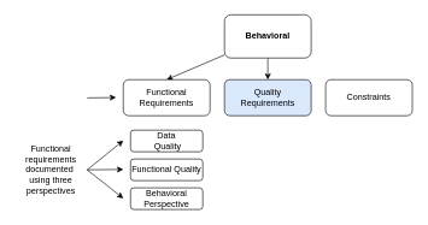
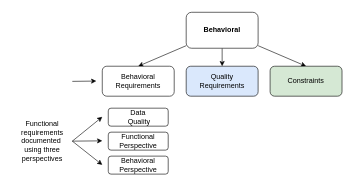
  <mxCell id="0" />
  <mxCell id="1" parent="0" />
  <mxCell id="2" style="rounded=0;orthogonalLoop=1;jettySize=auto;html=1;entryX=0.5;entryY=0;entryDx=0;entryDy=0;" edge="1" parent="1" source="5" target="6"><mxGeometry relative="1" as="geometry" /></mxCell>
  <mxCell id="3" style="edgeStyle=none;rounded=0;orthogonalLoop=1;jettySize=auto;html=1;" edge="1" parent="1" source="5" target="7"><mxGeometry relative="1" as="geometry" /></mxCell>
+ <mxCell id="4" style="edgeStyle=none;rounded=0;orthogonalLoop=1;jettySize=auto;html=1;entryX=0.5;entryY=0;entryDx=0;entryDy=0;" edge="1" parent="1" source="5" target="8"><mxGeometry relative="1" as="geometry" /></mxCell>
  <mxCell id="5" value="&lt;b&gt;Behavioral&lt;/b&gt;" style="rounded=1;whiteSpace=wrap;html=1;" vertex="1" parent="1"><mxGeometry x="310" y="20" width="120" height="60" as="geometry" /></mxCell>
- <mxCell id="6" value="Functional&lt;br&gt;Requirements" style="rounded=1;whiteSpace=wrap;html=1;" vertex="1" parent="1"><mxGeometry x="170" y="110" width="120" height="50" as="geometry" /></mxCell>
+ <mxCell id="6" value="Behavioral&lt;br&gt;Requirements" style="rounded=1;whiteSpace=wrap;html=1;" vertex="1" parent="1"><mxGeometry x="170" y="110" width="120" height="50" as="geometry" /></mxCell>
  <mxCell id="7" value="Quality&lt;br&gt;Requirements" style="rounded=1;whiteSpace=wrap;html=1;fillColor=#dae8fc;" vertex="1" parent="1"><mxGeometry x="310" y="110" width="120" height="50" as="geometry" /></mxCell>
- <mxCell id="8" value="Constraints" style="rounded=1;whiteSpace=wrap;html=1;" vertex="1" parent="1"><mxGeometry x="450" y="110" width="120" height="50" as="geometry" /></mxCell>
+ <mxCell id="8" value="Constraints" style="rounded=1;whiteSpace=wrap;html=1;fillColor=#d5e8d4;" vertex="1" parent="1"><mxGeometry x="450" y="110" width="120" height="50" as="geometry" /></mxCell>
  <mxCell id="9" value="Data&lt;br&gt;&amp;nbsp;Quality" style="rounded=1;whiteSpace=wrap;html=1;" vertex="1" parent="1"><mxGeometry x="180" y="180" width="100" height="30" as="geometry" /></mxCell>
- <mxCell id="10" value="Functional Quality" style="rounded=1;whiteSpace=wrap;html=1;" vertex="1" parent="1"><mxGeometry x="180" y="220" width="100" height="30" as="geometry" /></mxCell>
+ <mxCell id="10" value="Functional Perspective" style="rounded=1;whiteSpace=wrap;html=1;" vertex="1" parent="1"><mxGeometry x="180" y="220" width="100" height="30" as="geometry" /></mxCell>
  <mxCell id="11" value="Behavioral Perspective" style="rounded=1;whiteSpace=wrap;html=1;" vertex="1" parent="1"><mxGeometry x="180" y="260" width="100" height="30" as="geometry" /></mxCell>
  <mxCell id="12" value="" style="endArrow=classic;html=1;rounded=0;exitX=1;exitY=0.5;exitDx=0;exitDy=0;" edge="1" parent="1" source="15"><mxGeometry width="50" height="50" relative="1" as="geometry"><mxPoint x="140" y="194.5" as="sourcePoint" /><mxPoint x="170" y="194.5" as="targetPoint" /></mxGeometry></mxCell>
  <mxCell id="13" value="" style="endArrow=classic;html=1;rounded=0;exitX=1;exitY=0.5;exitDx=0;exitDy=0;" edge="1" parent="1" source="15"><mxGeometry width="50" height="50" relative="1" as="geometry"><mxPoint x="140" y="234.5" as="sourcePoint" /><mxPoint x="170" y="234.5" as="targetPoint" /></mxGeometry></mxCell>
  <mxCell id="14" value="" style="endArrow=classic;html=1;rounded=0;exitX=1;exitY=0.5;exitDx=0;exitDy=0;" edge="1" parent="1" source="15"><mxGeometry width="50" height="50" relative="1" as="geometry"><mxPoint x="140" y="274.5" as="sourcePoint" /><mxPoint x="170" y="274.5" as="targetPoint" /></mxGeometry></mxCell>
  <mxCell id="15" value="Functional requirements documented&amp;nbsp;&lt;br&gt;using three perspectives" style="text;html=1;strokeColor=none;fillColor=none;align=center;verticalAlign=middle;whiteSpace=wrap;rounded=0;" vertex="1" parent="1"><mxGeometry x="20" y="220" width="100" height="30" as="geometry" /></mxCell>
  <mxCell id="16" value="" style="endArrow=classic;html=1;rounded=0;" edge="1" parent="1"><mxGeometry width="50" height="50" relative="1" as="geometry"><mxPoint x="120" y="135.25" as="sourcePoint" /><mxPoint x="160" y="134.75" as="targetPoint" /></mxGeometry></mxCell>
